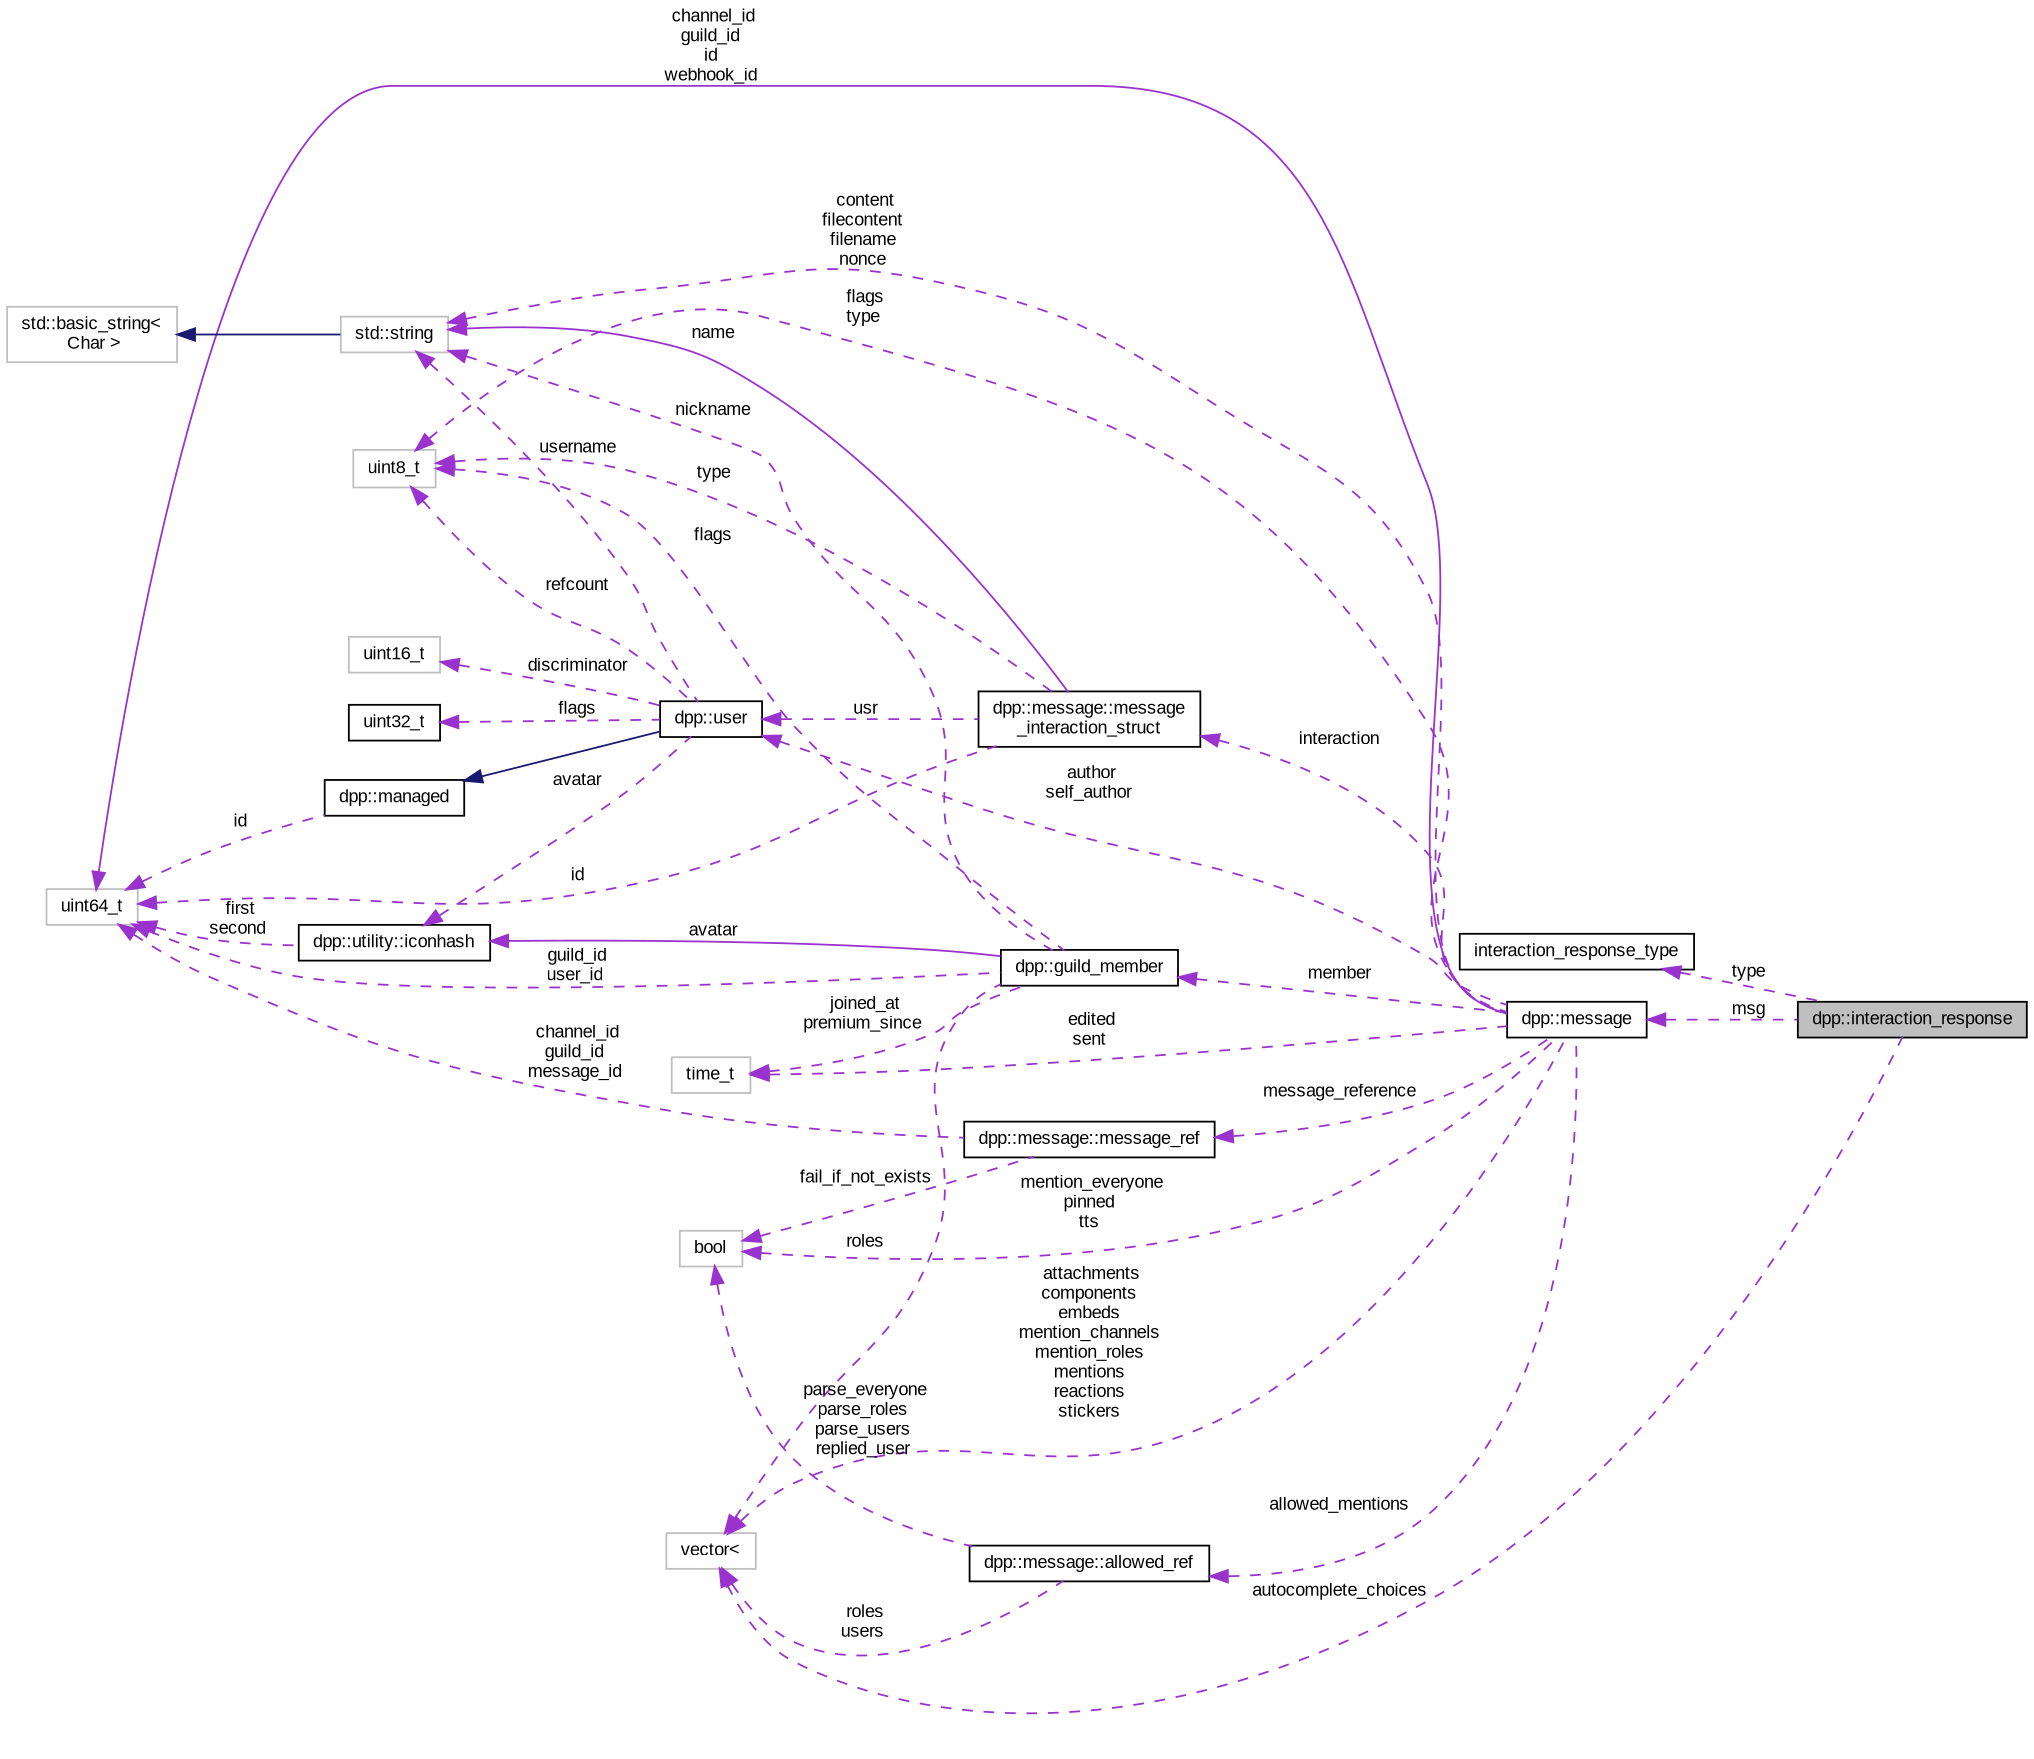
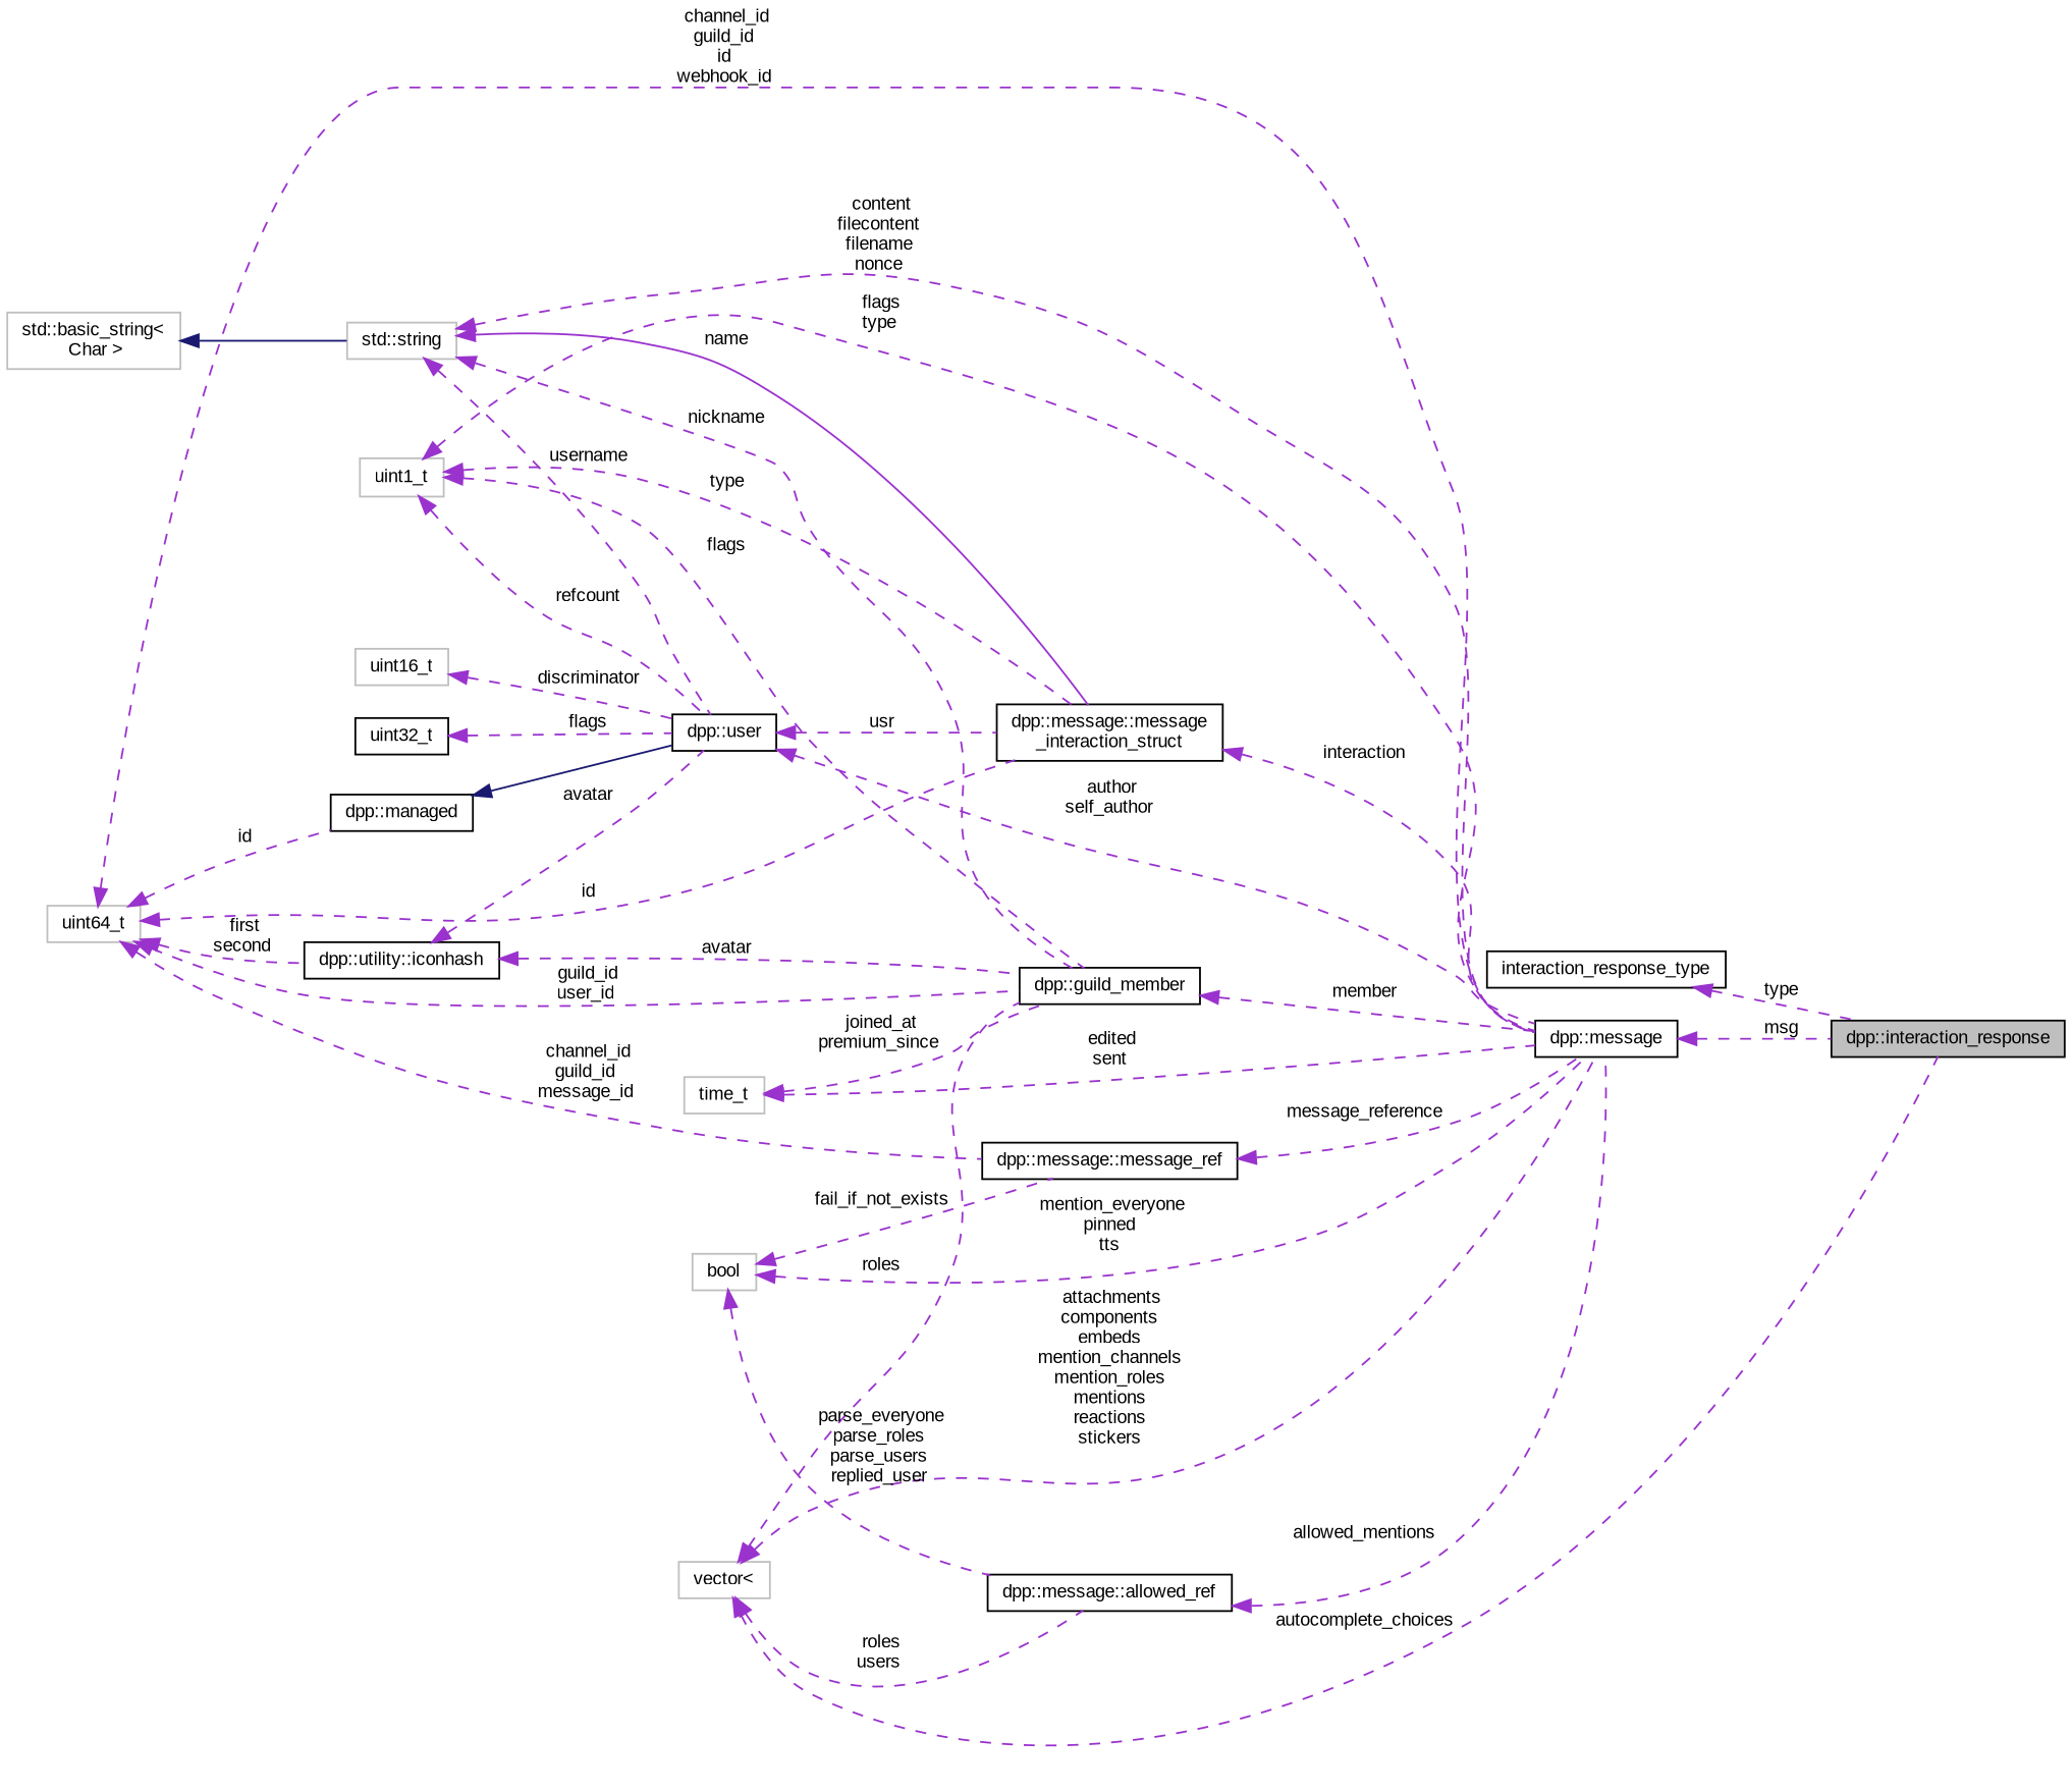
  digraph {
    fontname="Liberation Sans"
    rankdir=LR
    node [color=black fontname="Liberation Sans" fontsize=10 shape=record]
    edge [color=darkorchid3 dir=back fontname="Liberation Sans" fontsize=10 labelfontname=Helvetica labelfontsize=10 style=dashed]
    n1 [fillcolor=grey75 fontcolor=black height=0.2 label="dpp::interaction_response" style=filled width=0.4]
    n2 [height=0.2 label=interaction_response_type width=0.4]
    n3 [height=0.2 label="dpp::message" width=0.4]
    n4 [color=grey75 height=0.2 label=uint64_t width=0.4]
    n5 [height=0.2 label="dpp::managed" width=0.4]
    n6 [height=0.2 label="dpp::utility::iconhash" width=0.4]
    n7 [height=0.2 label="dpp::guild_member" width=0.4]
    n8 [height=0.2 label="dpp::message::message_ref" width=0.4]
    n9 [height=0.2 label="dpp::message::message\l_interaction_struct" width=0.4]
    n10 [height=0.2 label="dpp::user" width=0.4]
    n11 [color=grey75 height=0.2 label="std::string" width=0.4]
    n12 [color=grey75 height=0.2 label="std::basic_string\<\l Char \>" width=0.4]
    n13 [color=grey75 height=0.2 label=uint16_t width=0.4]
    n14 [height=0.2 label=uint32_t width=0.4]
-   n15 [color=grey75 height=0.2 label=uint8_t width=0.4]
+   n15 [color=grey75 height=0.2 label=uint1_t width=0.4]
    n16 [color=grey75 height=0.2 label="vector\<" width=0.4]
    n17 [height=0.2 label="dpp::message::allowed_ref" width=0.4]
    n18 [color=grey75 height=0.2 label=time_t width=0.4]
    n19 [color=grey75 height=0.2 label=bool width=0.4]
    n2 -> n1 [label=" type"]
    n3 -> n1 [label=" msg"]
-   n4 -> n3 [label=" channel_id\nguild_id\nid\nwebhook_id" style=solid]
+   n4 -> n3 [label=" channel_id\nguild_id\nid\nwebhook_id"]
    n4 -> n5 [label=" id"]
    n4 -> n6 [label=" first\nsecond"]
    n4 -> n7 [label=" guild_id\nuser_id"]
    n4 -> n8 [label=" channel_id\nguild_id\nmessage_id"]
    n4 -> n9 [label=" id"]
    n5 -> n10 [color=midnightblue style=solid]
-   n6 -> n7 [label=" avatar" style=solid]
+   n6 -> n7 [label=" avatar"]
    n6 -> n10 [label=" avatar"]
    n7 -> n3 [label=" member"]
    n8 -> n3 [label=" message_reference"]
    n9 -> n3 [label=" interaction"]
    n10 -> n3 [label=" author\nself_author"]
    n10 -> n9 [label=" usr"]
    n11 -> n3 [label=" content\nfilecontent\nfilename\nnonce"]
    n11 -> n7 [label=" nickname"]
    n11 -> n9 [label=" name" style=solid]
    n11 -> n10 [label=" username"]
    n12 -> n11 [color=midnightblue style=solid]
    n13 -> n10 [label=" discriminator"]
    n14 -> n10 [label=" flags"]
    n15 -> n3 [label=" flags\ntype"]
    n15 -> n7 [label=" flags"]
    n15 -> n9 [label=" type"]
    n15 -> n10 [label=" refcount"]
    n16 -> n1 [label=" autocomplete_choices"]
    n16 -> n3 [label=" attachments\ncomponents\nembeds\nmention_channels\nmention_roles\nmentions\nreactions\nstickers"]
    n16 -> n7 [label=" roles"]
    n16 -> n17 [label=" roles\nusers"]
    n17 -> n3 [label=" allowed_mentions"]
    n18 -> n3 [label=" edited\nsent"]
    n18 -> n7 [label=" joined_at\npremium_since"]
    n19 -> n3 [label=" mention_everyone\npinned\ntts"]
    n19 -> n8 [label=" fail_if_not_exists"]
    n19 -> n17 [label=" parse_everyone\nparse_roles\nparse_users\nreplied_user"]
  }
